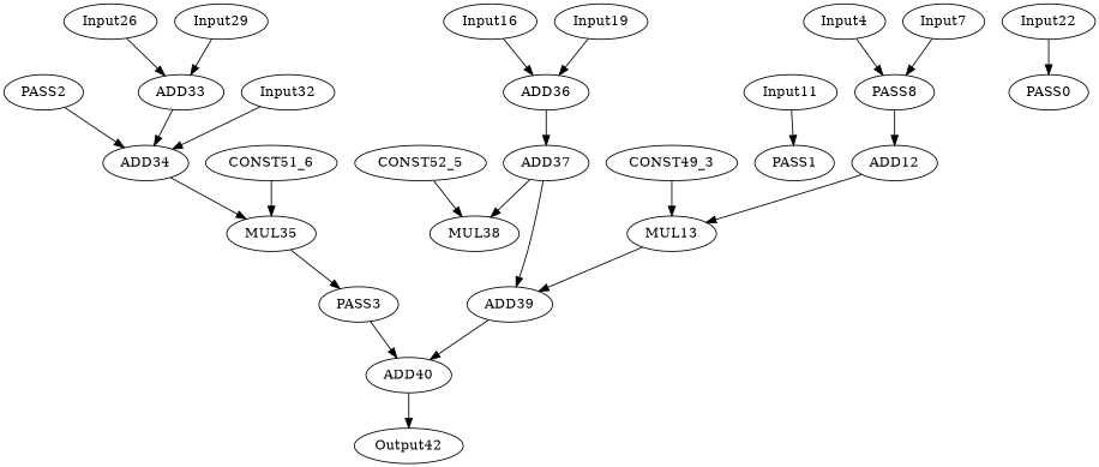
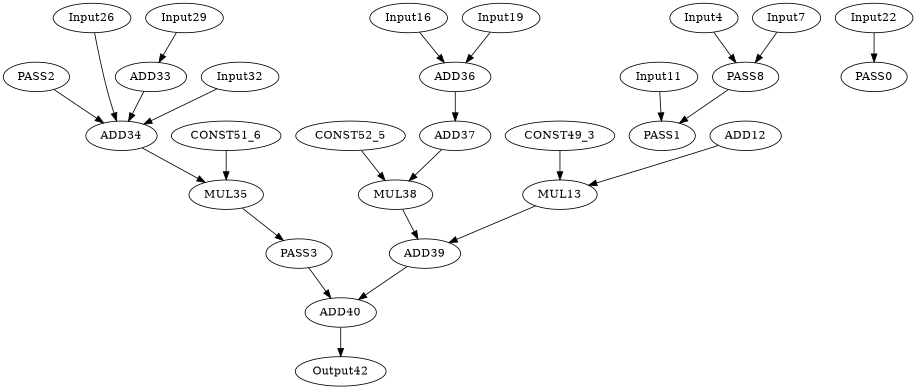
  digraph {
    node [opcode=input]
    edge [operand=0]
    n1 [label=PASS8 opcode=add]
    Input4
    ADD12 [opcode=add]
    Input7
    MUL13 [opcode=mul]
    PASS1 [opcode=pass]
    Input11
    ADD39 [opcode=add]
    ADD40 [opcode=add]
    PASS0 [opcode=pass]
    ADD37 [opcode=add]
    MUL38 [opcode=mul]
    PASS2 [opcode=pass]
    ADD34 [opcode=add]
    MUL35 [opcode=mul]
    PASS3 [opcode=pass]
    Output42 [opcode=output]
    ADD36 [opcode=add]
    Input16
    Input19
    Input22
    ADD33 [opcode=add]
    Input26
    Input29
    Input32
    CONST49_3 [opcode=const]
    CONST51_6 [opcode=const]
    CONST52_5 [opcode=const]
-   n1 -> ADD12
+   n1 -> PASS1
    Input4 -> n1 [operand=1]
    ADD12 -> MUL13
    Input7 -> n1
    MUL13 -> ADD39 [operand=1]
    Input11 -> PASS1
    ADD39 -> ADD40
    ADD40 -> Output42
    ADD37 -> MUL38
-   ADD37 -> ADD39
+   MUL38 -> ADD39
    PASS2 -> ADD34 [operand=1]
    ADD34 -> MUL35
    MUL35 -> PASS3
    PASS3 -> ADD40 [operand=1]
    ADD36 -> ADD37
    Input16 -> ADD36 [operand=1]
    Input19 -> ADD36
    Input22 -> PASS0
    ADD33 -> ADD34
-   Input26 -> ADD33 [operand=1]
+   Input26 -> ADD34 [operand=1]
    Input29 -> ADD33
    Input32 -> ADD34
    CONST49_3 -> MUL13 [operand=1]
    CONST51_6 -> MUL35 [operand=1]
    CONST52_5 -> MUL38 [operand=1]
  }
